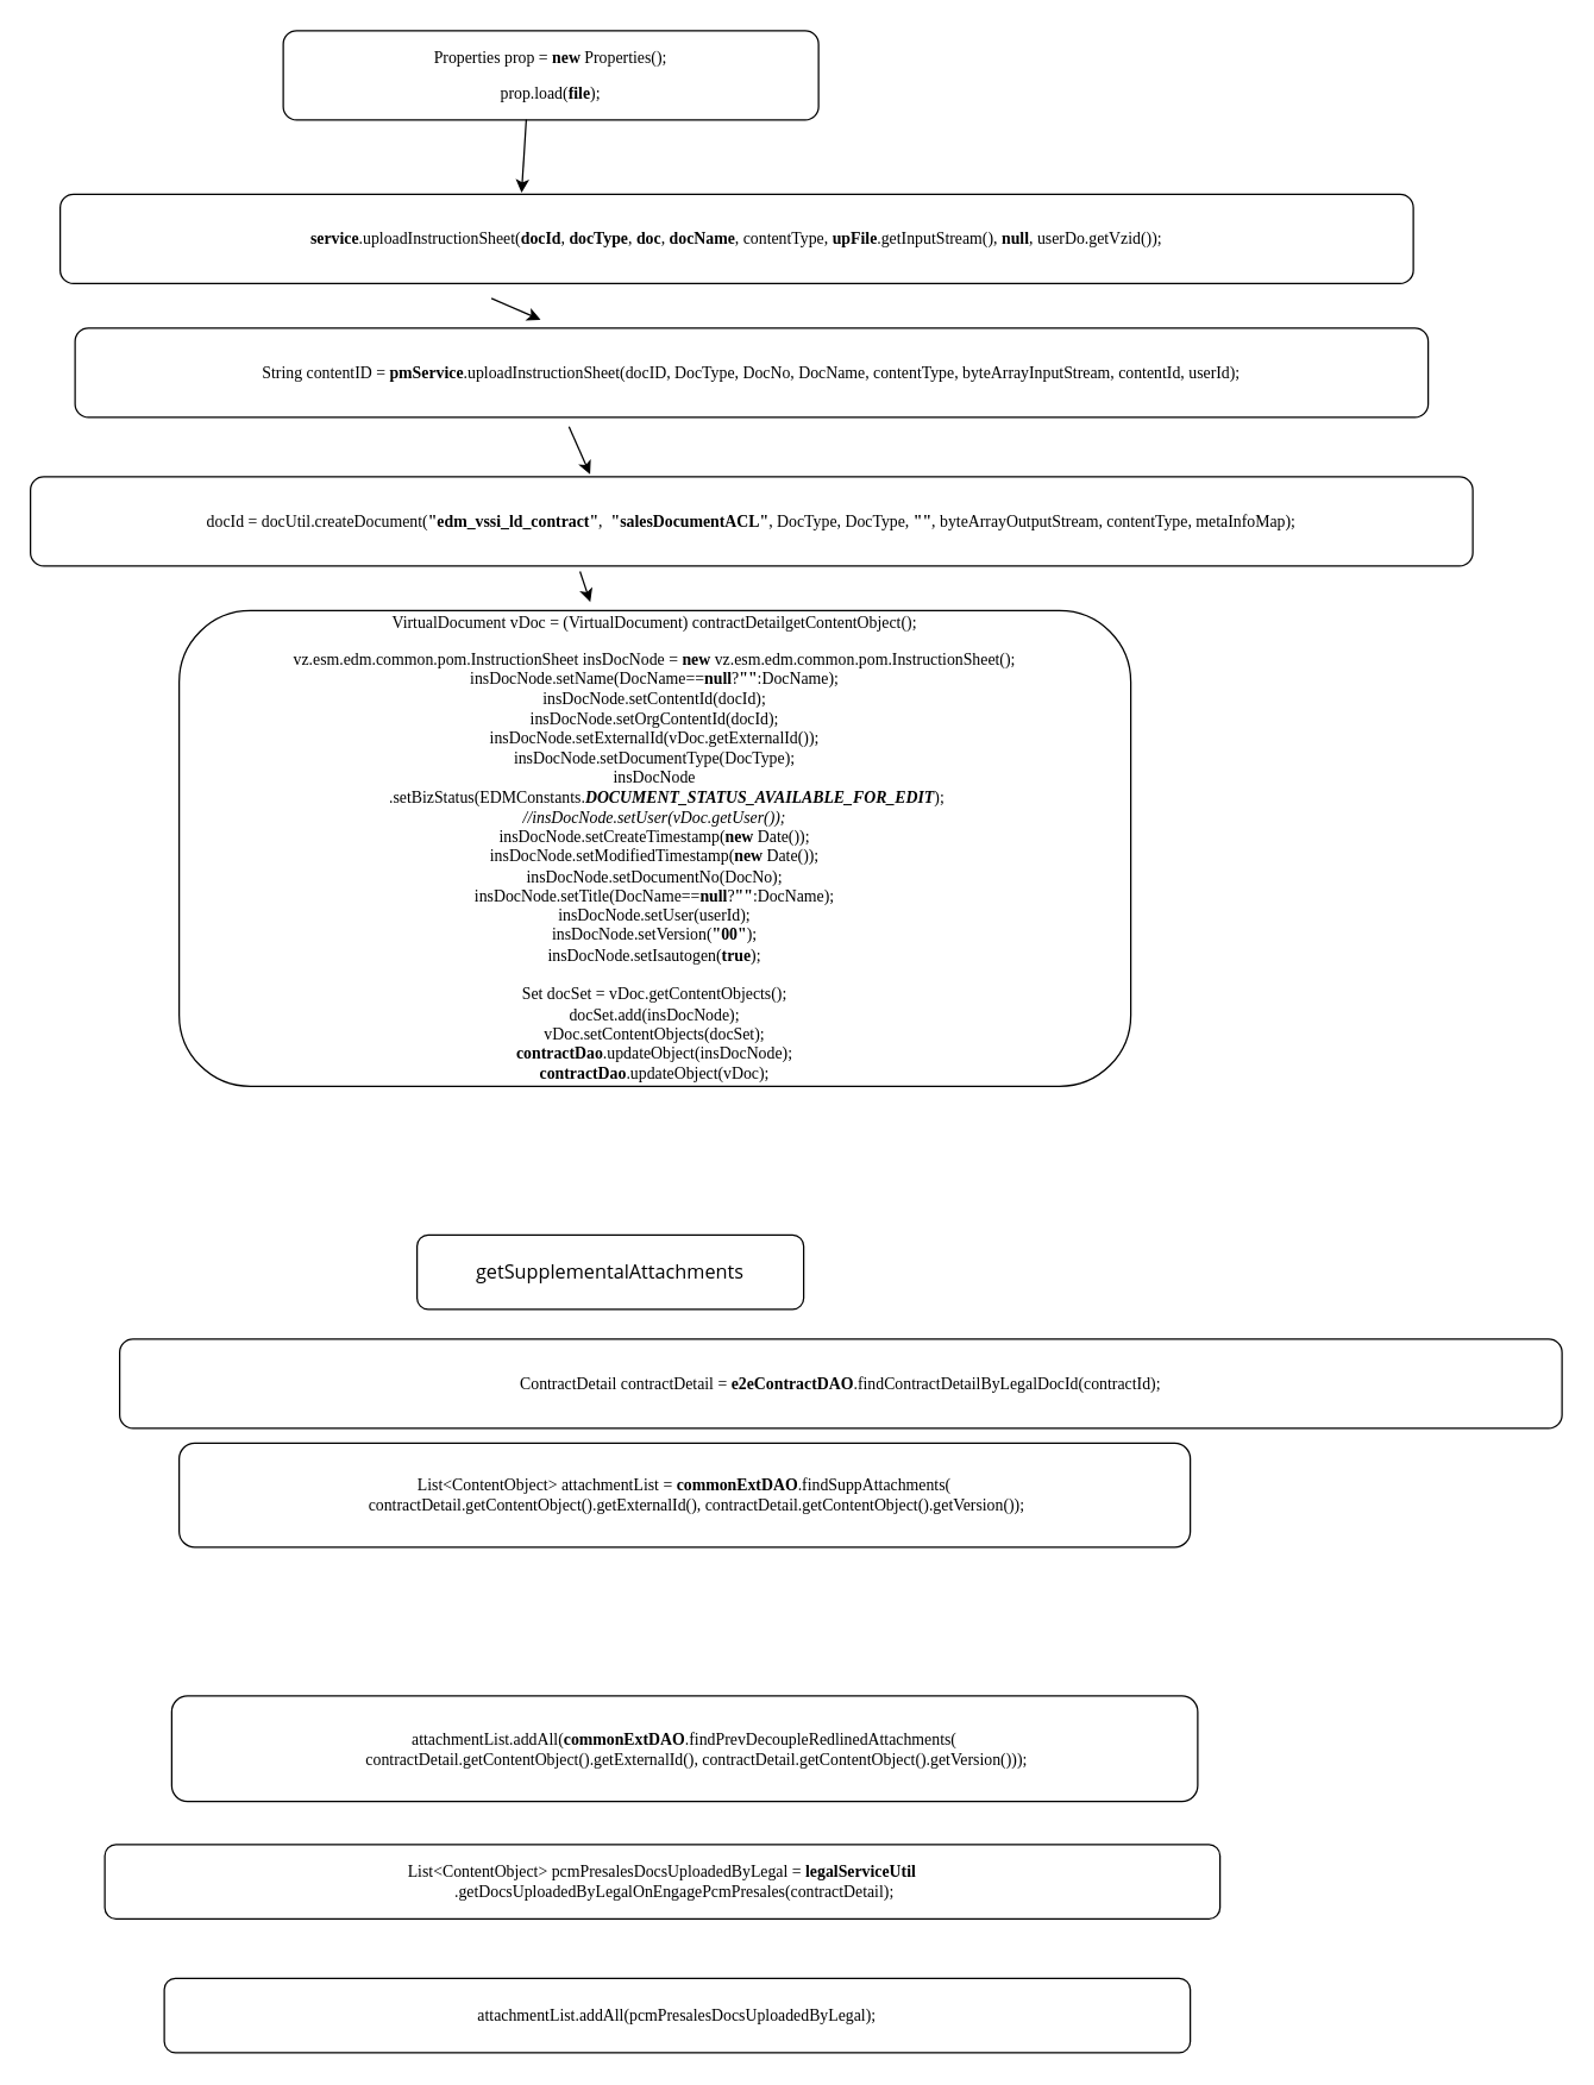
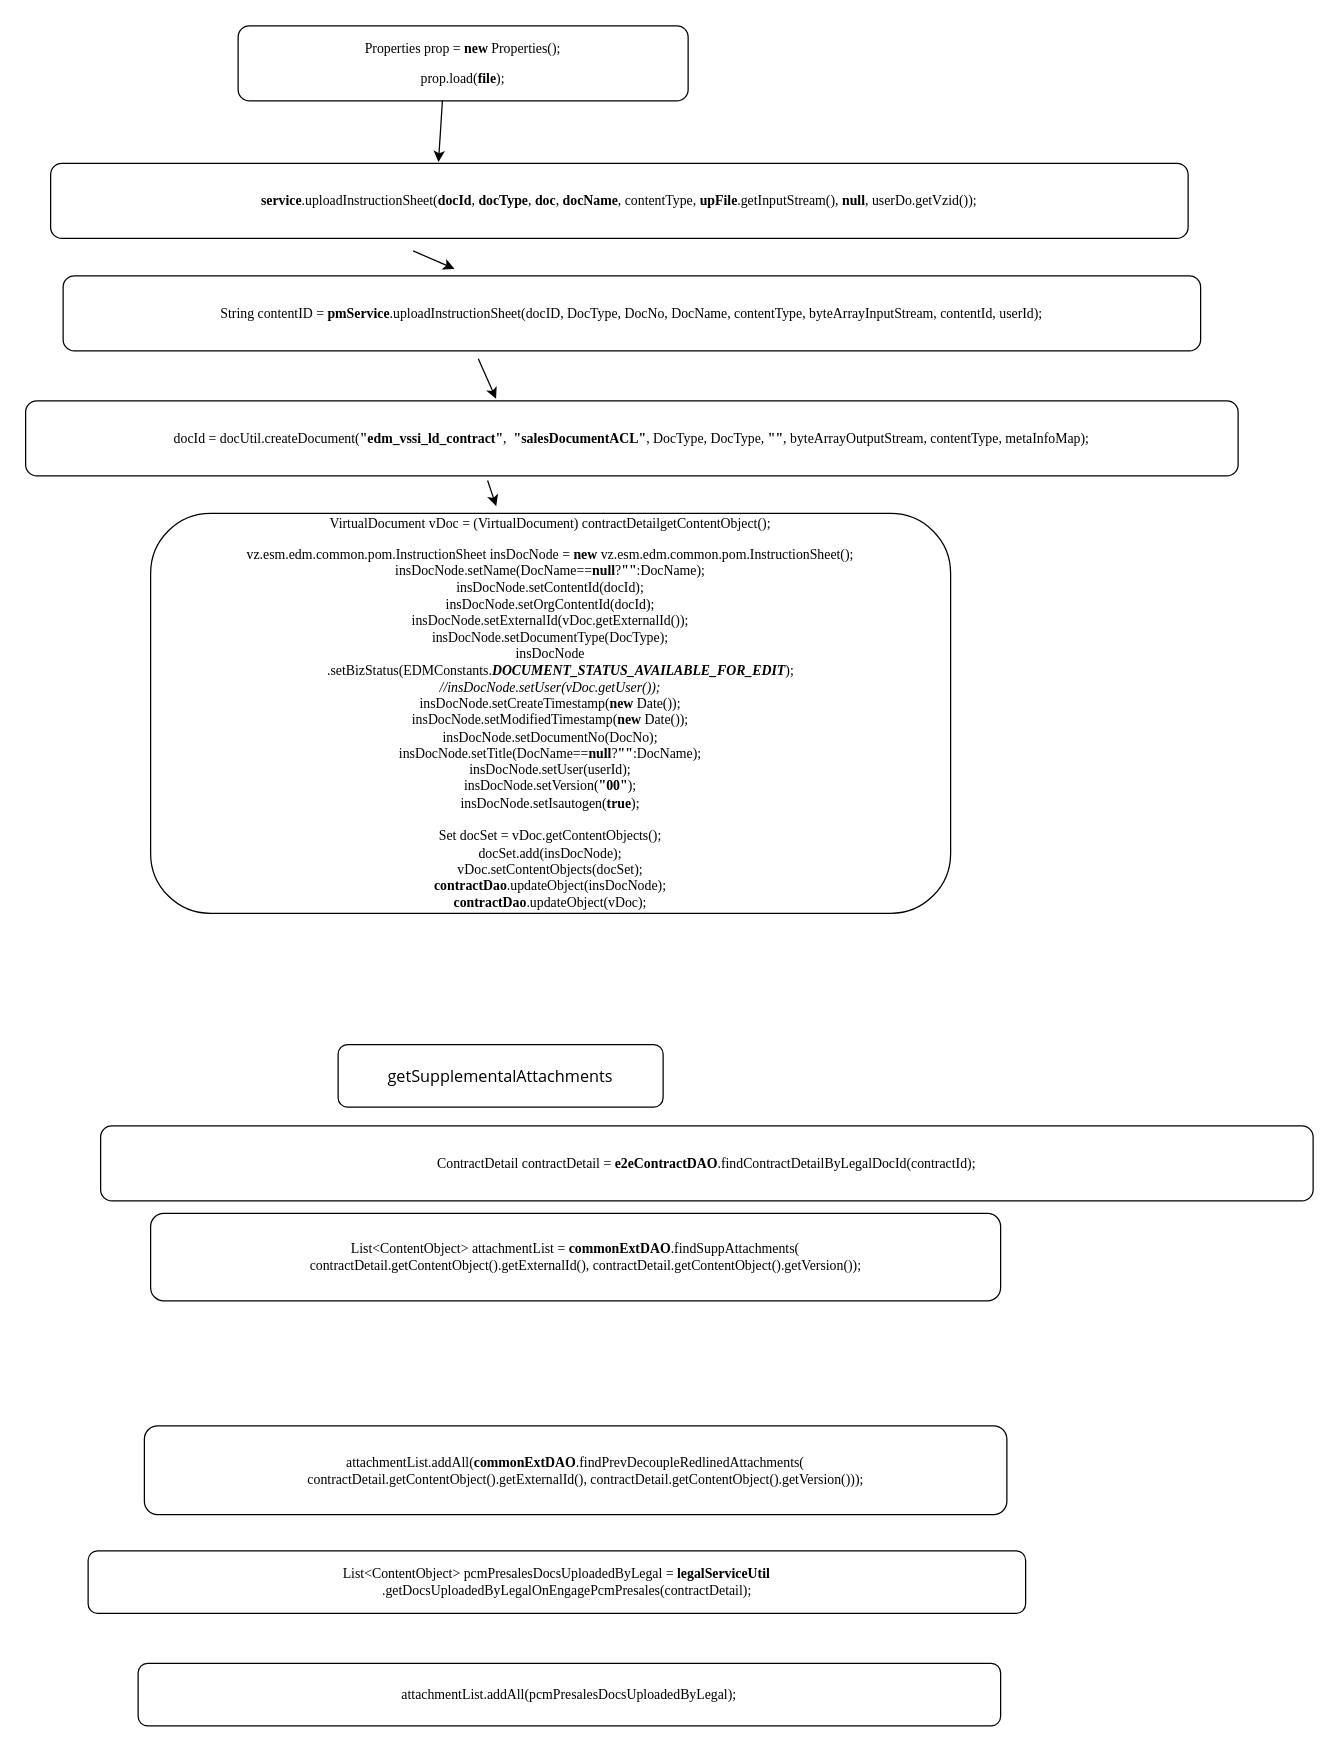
  <mxCell id="0" />
  <mxCell id="1" parent="0" />
  <mxCell id="2" value="&lt;pre style=&quot;font-family: &amp;#34;consolas&amp;#34; ; font-size: 8.3pt&quot;&gt;Properties prop = &lt;span style=&quot;font-weight: bold&quot;&gt;new &lt;/span&gt;Properties();&lt;/pre&gt;&lt;pre style=&quot;font-family: &amp;#34;consolas&amp;#34; ; font-size: 8.3pt&quot;&gt;&lt;pre style=&quot;font-family: &amp;#34;consolas&amp;#34; ; font-size: 8.3pt&quot;&gt;prop.load(&lt;span style=&quot;font-weight: bold&quot;&gt;file&lt;/span&gt;);&lt;/pre&gt;&lt;/pre&gt;" style="rounded=1;whiteSpace=wrap;html=1;" vertex="1" parent="1"><mxGeometry x="190" y="20" width="360" height="60" as="geometry" /></mxCell>
  <mxCell id="3" value="&lt;pre style=&quot;font-family: &amp;#34;consolas&amp;#34; ; font-size: 8.3pt&quot;&gt;&lt;span style=&quot;font-weight: bold&quot;&gt;service&lt;/span&gt;.uploadInstructionSheet(&lt;span style=&quot;font-weight: bold&quot;&gt;docId&lt;/span&gt;, &lt;span style=&quot;font-weight: bold&quot;&gt;docType&lt;/span&gt;, &lt;span style=&quot;font-weight: bold&quot;&gt;doc&lt;/span&gt;, &lt;span style=&quot;font-weight: bold&quot;&gt;docName&lt;/span&gt;, contentType, &lt;span style=&quot;font-weight: bold&quot;&gt;upFile&lt;/span&gt;.getInputStream(), &lt;span style=&quot;font-weight: bold&quot;&gt;null&lt;/span&gt;, userDo.getVzid());&lt;/pre&gt;" style="rounded=1;whiteSpace=wrap;html=1;" vertex="1" parent="1"><mxGeometry x="40" y="130" width="910" height="60" as="geometry" /></mxCell>
  <mxCell id="4" value="&lt;pre style=&quot;font-family: &amp;#34;consolas&amp;#34; ; font-size: 8.3pt&quot;&gt;String contentID = &lt;span style=&quot;font-weight: bold&quot;&gt;pmService&lt;/span&gt;.uploadInstructionSheet(docID, DocType, DocNo, DocName, contentType, byteArrayInputStream, contentId, userId);&lt;/pre&gt;" style="rounded=1;whiteSpace=wrap;html=1;" vertex="1" parent="1"><mxGeometry x="50" y="220" width="910" height="60" as="geometry" /></mxCell>
  <mxCell id="5" value="&lt;pre style=&quot;font-family: &amp;#34;consolas&amp;#34; ; font-size: 8.3pt&quot;&gt;docId = docUtil.createDocument(&lt;span style=&quot;font-weight: bold&quot;&gt;&quot;edm_vssi_ld_contract&quot;&lt;/span&gt;,  &lt;span style=&quot;font-weight: bold&quot;&gt;&quot;salesDocumentACL&quot;&lt;/span&gt;, DocType, DocType, &lt;span style=&quot;font-weight: bold&quot;&gt;&quot;&quot;&lt;/span&gt;, byteArrayOutputStream, contentType, metaInfoMap);&lt;/pre&gt;" style="rounded=1;whiteSpace=wrap;html=1;" vertex="1" parent="1"><mxGeometry x="20" y="320" width="970" height="60" as="geometry" /></mxCell>
  <mxCell id="6" value="&lt;pre style=&quot;font-family: &amp;#34;consolas&amp;#34; ; font-size: 8.3pt&quot;&gt;&lt;pre style=&quot;font-family: &amp;#34;consolas&amp;#34; ; font-size: 8.3pt&quot;&gt;VirtualDocument vDoc = (VirtualDocument) contractDetailgetContentObject();&lt;/pre&gt;&lt;/pre&gt;&lt;pre style=&quot;font-family: &amp;#34;consolas&amp;#34; ; font-size: 8.3pt&quot;&gt;vz.esm.edm.common.pom.InstructionSheet insDocNode = &lt;span style=&quot;font-weight: bold&quot;&gt;new &lt;/span&gt;vz.esm.edm.common.pom.InstructionSheet();&lt;br&gt;insDocNode.setName(DocName==&lt;span style=&quot;font-weight: bold&quot;&gt;null&lt;/span&gt;?&lt;span style=&quot;font-weight: bold&quot;&gt;&quot;&quot;&lt;/span&gt;:DocName);&lt;br&gt;insDocNode.setContentId(docId);&lt;br&gt;insDocNode.setOrgContentId(docId);&lt;br&gt;insDocNode.setExternalId(vDoc.getExternalId());&lt;br&gt;insDocNode.setDocumentType(DocType);&lt;br&gt;insDocNode&lt;br&gt;      .setBizStatus(EDMConstants.&lt;span style=&quot;font-weight: bold ; font-style: italic&quot;&gt;DOCUMENT_STATUS_AVAILABLE_FOR_EDIT&lt;/span&gt;);&lt;br&gt;&lt;span style=&quot;font-style: italic&quot;&gt;//insDocNode.setUser(vDoc.getUser());&lt;br&gt;&lt;/span&gt;insDocNode.setCreateTimestamp(&lt;span style=&quot;font-weight: bold&quot;&gt;new &lt;/span&gt;Date());&lt;br&gt;insDocNode.setModifiedTimestamp(&lt;span style=&quot;font-weight: bold&quot;&gt;new &lt;/span&gt;Date());&lt;br&gt;insDocNode.setDocumentNo(DocNo);&lt;br&gt;insDocNode.setTitle(DocName==&lt;span style=&quot;font-weight: bold&quot;&gt;null&lt;/span&gt;?&lt;span style=&quot;font-weight: bold&quot;&gt;&quot;&quot;&lt;/span&gt;:DocName);&lt;br&gt;insDocNode.setUser(userId);&lt;br&gt;insDocNode.setVersion(&lt;span style=&quot;font-weight: bold&quot;&gt;&quot;00&quot;&lt;/span&gt;);&lt;br&gt;insDocNode.setIsautogen(&lt;span style=&quot;font-weight: bold&quot;&gt;true&lt;/span&gt;);&lt;br&gt;&lt;br&gt;Set docSet = vDoc.getContentObjects();&lt;br&gt;docSet.add(insDocNode);&lt;br&gt;vDoc.setContentObjects(docSet);&lt;br&gt;&lt;span style=&quot;font-weight: bold&quot;&gt;contractDao&lt;/span&gt;.updateObject(insDocNode);&lt;br&gt;&lt;span style=&quot;font-weight: bold&quot;&gt;contractDao&lt;/span&gt;.updateObject(vDoc);&lt;/pre&gt;" style="rounded=1;whiteSpace=wrap;html=1;" vertex="1" parent="1"><mxGeometry x="120" y="410" width="640" height="320" as="geometry" /></mxCell>
  <mxCell id="7" value="" style="endArrow=classic;html=1;exitX=0.454;exitY=0.994;exitDx=0;exitDy=0;exitPerimeter=0;entryX=0.341;entryY=-0.017;entryDx=0;entryDy=0;entryPerimeter=0;" edge="1" parent="1" source="2" target="3"><mxGeometry width="50" height="50" relative="1" as="geometry"><mxPoint x="340" y="150" as="sourcePoint" /><mxPoint x="390" y="100" as="targetPoint" /></mxGeometry></mxCell>
  <mxCell id="8" value="" style="endArrow=classic;html=1;entryX=0.344;entryY=-0.094;entryDx=0;entryDy=0;entryPerimeter=0;" edge="1" parent="1" target="4"><mxGeometry width="50" height="50" relative="1" as="geometry"><mxPoint x="330" y="200" as="sourcePoint" /><mxPoint x="370" y="190" as="targetPoint" /></mxGeometry></mxCell>
  <mxCell id="9" value="" style="endArrow=classic;html=1;exitX=0.365;exitY=1.106;exitDx=0;exitDy=0;exitPerimeter=0;entryX=0.388;entryY=-0.028;entryDx=0;entryDy=0;entryPerimeter=0;" edge="1" parent="1" source="4" target="5"><mxGeometry width="50" height="50" relative="1" as="geometry"><mxPoint x="390" y="340" as="sourcePoint" /><mxPoint x="440" y="290" as="targetPoint" /></mxGeometry></mxCell>
  <mxCell id="10" value="" style="endArrow=classic;html=1;exitX=0.381;exitY=1.061;exitDx=0;exitDy=0;exitPerimeter=0;entryX=0.432;entryY=-0.018;entryDx=0;entryDy=0;entryPerimeter=0;" edge="1" parent="1" source="5" target="6"><mxGeometry width="50" height="50" relative="1" as="geometry"><mxPoint x="370" y="440" as="sourcePoint" /><mxPoint x="420" y="390" as="targetPoint" /></mxGeometry></mxCell>
- <mxCell id="11" value="&lt;span style=&quot;font-family: &amp;#34;open sans&amp;#34; , sans-serif ; font-size: 13px&quot;&gt;getSupplementalAttachments&lt;/span&gt;" style="rounded=1;whiteSpace=wrap;html=1;" vertex="1" parent="1"><mxGeometry x="280" y="830" width="260" height="50" as="geometry" /></mxCell>
+ <mxCell id="11" value="&lt;span style=&quot;font-family: &amp;#34;open sans&amp;#34; , sans-serif ; font-size: 13px&quot;&gt;getSupplementalAttachments&lt;/span&gt;" style="rounded=1;whiteSpace=wrap;html=1;" vertex="1" parent="1"><mxGeometry x="270" y="835" width="260" height="50" as="geometry" /></mxCell>
  <mxCell id="12" value="&lt;pre style=&quot;font-family: &amp;#34;consolas&amp;#34; ; font-size: 8.3pt&quot;&gt;ContractDetail contractDetail = &lt;span style=&quot;font-weight: bold&quot;&gt;e2eContractDAO&lt;/span&gt;.findContractDetailByLegalDocId(contractId);&lt;/pre&gt;" style="rounded=1;whiteSpace=wrap;html=1;" vertex="1" parent="1"><mxGeometry x="80" y="900" width="970" height="60" as="geometry" /></mxCell>
  <mxCell id="13" value="&lt;pre style=&quot;font-family: &amp;#34;consolas&amp;#34; ; font-size: 8.3pt&quot;&gt;List&amp;lt;ContentObject&amp;gt; attachmentList = &lt;span style=&quot;font-weight: bold&quot;&gt;commonExtDAO&lt;/span&gt;.findSuppAttachments(&lt;br&gt;      contractDetail.getContentObject().getExternalId(), contractDetail.getContentObject().getVersion());&lt;/pre&gt;" style="rounded=1;whiteSpace=wrap;html=1;" vertex="1" parent="1"><mxGeometry x="120" y="970" width="680" height="70" as="geometry" /></mxCell>
  <mxCell id="14" value="&lt;pre style=&quot;font-family: &amp;#34;consolas&amp;#34; ; font-size: 8.3pt&quot;&gt;attachmentList.addAll(&lt;span style=&quot;font-weight: bold&quot;&gt;commonExtDAO&lt;/span&gt;.findPrevDecoupleRedlinedAttachments(&lt;br&gt;      contractDetail.getContentObject().getExternalId(), contractDetail.getContentObject().getVersion()));&lt;/pre&gt;" style="rounded=1;whiteSpace=wrap;html=1;" vertex="1" parent="1"><mxGeometry x="115" y="1140" width="690" height="71" as="geometry" /></mxCell>
  <mxCell id="15" value="&lt;meta http-equiv=&quot;content-type&quot; content=&quot;text/html; charset=UTF-8&quot;&gt;&lt;pre style=&quot;font-family: Consolas; font-size: 8.3pt;&quot;&gt;List&amp;lt;ContentObject&amp;gt; pcmPresalesDocsUploadedByLegal = &lt;span style=&quot;font-weight: bold;&quot;&gt;legalServiceUtil&lt;br&gt;&lt;/span&gt;&lt;span style=&quot;font-weight: bold;&quot;&gt;      &lt;/span&gt;.getDocsUploadedByLegalOnEngagePcmPresales(contractDetail);&lt;/pre&gt;" style="rounded=1;whiteSpace=wrap;html=1;" vertex="1" parent="1"><mxGeometry x="70" y="1240" width="750" height="50" as="geometry" /></mxCell>
  <mxCell id="16" value="&lt;pre style=&quot;font-family: &amp;#34;consolas&amp;#34; ; font-size: 8.3pt&quot;&gt;attachmentList.addAll(pcmPresalesDocsUploadedByLegal);&lt;/pre&gt;" style="rounded=1;whiteSpace=wrap;html=1;" vertex="1" parent="1"><mxGeometry x="110" y="1330" width="690" height="50" as="geometry" /></mxCell>
